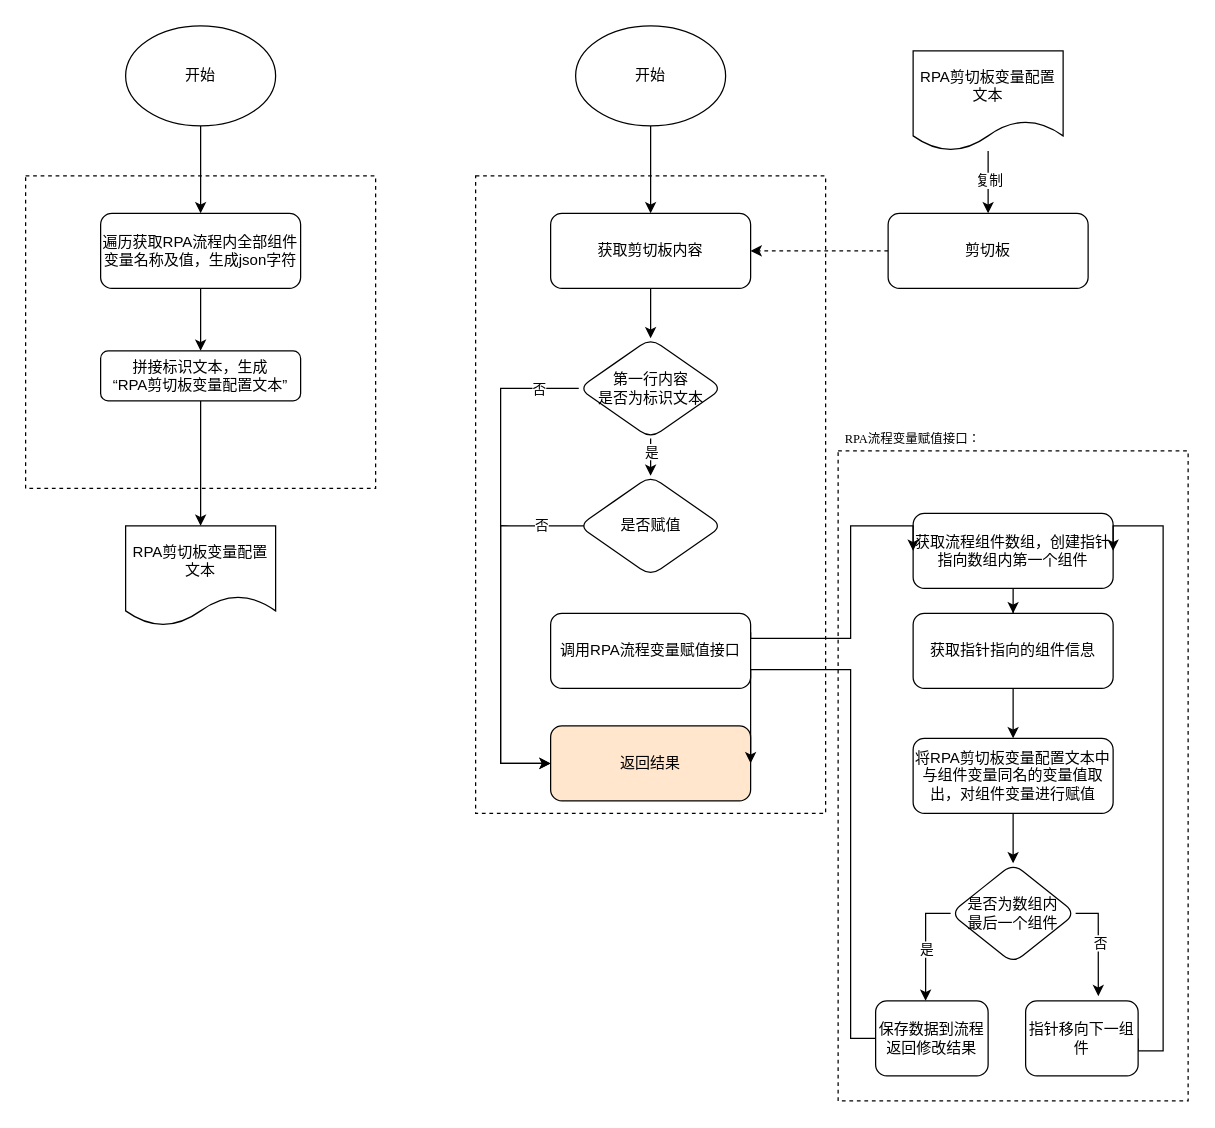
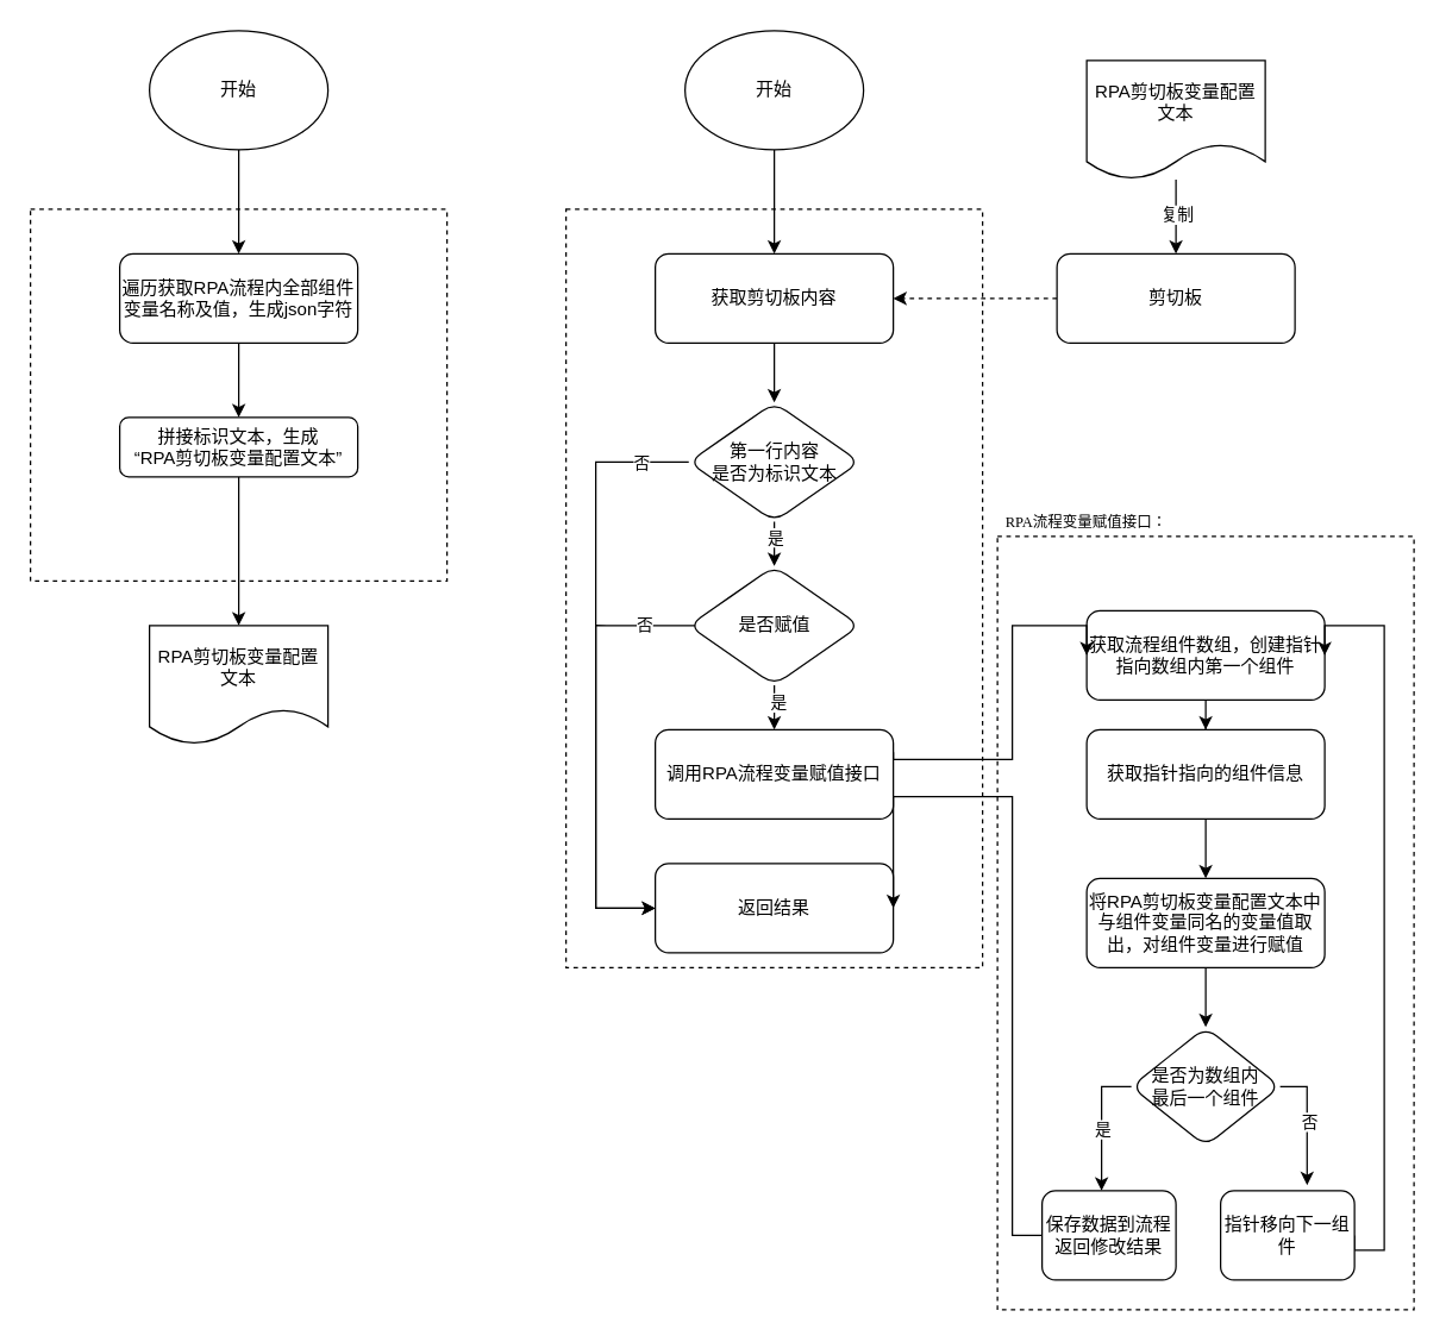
  <mxCell id="0" />
  <mxCell id="1" parent="0" />
  <mxCell id="2" value="" style="rounded=0;whiteSpace=wrap;html=1;dashed=1;rotation=0;" parent="1" vertex="1"><mxGeometry x="670" y="360" width="280" height="520" as="geometry"><mxPoint x="11" as="offset" /></mxGeometry></mxCell>
  <mxCell id="3" value="" style="rounded=0;whiteSpace=wrap;html=1;dashed=1;" parent="1" vertex="1"><mxGeometry x="380" y="140" width="280" height="510" as="geometry" /></mxCell>
  <mxCell id="4" value="" style="rounded=0;whiteSpace=wrap;html=1;dashed=1;" parent="1" vertex="1"><mxGeometry x="20" y="140" width="280" height="250" as="geometry" /></mxCell>
  <mxCell id="5" style="edgeStyle=orthogonalEdgeStyle;rounded=0;orthogonalLoop=1;jettySize=auto;html=1;entryX=0.5;entryY=0;entryDx=0;entryDy=0;" parent="1" source="6" target="8" edge="1"><mxGeometry relative="1" as="geometry" /></mxCell>
  <mxCell id="6" value="开始" style="ellipse;whiteSpace=wrap;html=1;" parent="1" vertex="1"><mxGeometry x="100" y="20" width="120" height="80" as="geometry" /></mxCell>
  <mxCell id="7" value="" style="edgeStyle=orthogonalEdgeStyle;rounded=0;orthogonalLoop=1;jettySize=auto;html=1;" parent="1" source="8" target="10" edge="1"><mxGeometry relative="1" as="geometry" /></mxCell>
  <mxCell id="8" value="遍历获取RPA流程内全部组件变量名称及值，生成json字符" style="rounded=1;whiteSpace=wrap;html=1;" parent="1" vertex="1"><mxGeometry x="80" y="170" width="160" height="60" as="geometry" /></mxCell>
  <mxCell id="9" style="edgeStyle=orthogonalEdgeStyle;rounded=0;orthogonalLoop=1;jettySize=auto;html=1;" parent="1" source="10" target="11" edge="1"><mxGeometry relative="1" as="geometry" /></mxCell>
  <mxCell id="10" value="拼接标识文本，生成&lt;br&gt;“RPA剪切板变量配置文本”" style="rounded=1;whiteSpace=wrap;html=1;" parent="1" vertex="1"><mxGeometry x="80" y="280" width="160" height="40" as="geometry" /></mxCell>
  <mxCell id="11" value="RPA剪切板变量配置文本" style="shape=document;whiteSpace=wrap;html=1;boundedLbl=1;" parent="1" vertex="1"><mxGeometry x="100" y="420" width="120" height="80" as="geometry" /></mxCell>
  <mxCell id="12" style="edgeStyle=orthogonalEdgeStyle;rounded=0;orthogonalLoop=1;jettySize=auto;html=1;" parent="1" source="14" target="16" edge="1"><mxGeometry relative="1" as="geometry" /></mxCell>
  <mxCell id="13" value="复制" style="edgeLabel;html=1;align=center;verticalAlign=middle;resizable=0;points=[];" parent="12" vertex="1" connectable="0"><mxGeometry x="-0.082" relative="1" as="geometry"><mxPoint as="offset" /></mxGeometry></mxCell>
  <mxCell id="14" value="RPA剪切板变量配置文本" style="shape=document;whiteSpace=wrap;html=1;boundedLbl=1;" parent="1" vertex="1"><mxGeometry x="730" y="40" width="120" height="80" as="geometry" /></mxCell>
  <mxCell id="15" style="edgeStyle=orthogonalEdgeStyle;rounded=0;orthogonalLoop=1;jettySize=auto;html=1;entryX=1;entryY=0.5;entryDx=0;entryDy=0;dashed=1;" parent="1" source="16" target="18" edge="1"><mxGeometry relative="1" as="geometry" /></mxCell>
  <mxCell id="16" value="剪切板" style="rounded=1;whiteSpace=wrap;html=1;" parent="1" vertex="1"><mxGeometry x="710" y="170" width="160" height="60" as="geometry" /></mxCell>
  <mxCell id="17" style="edgeStyle=orthogonalEdgeStyle;rounded=0;orthogonalLoop=1;jettySize=auto;html=1;entryX=0.5;entryY=0;entryDx=0;entryDy=0;" parent="1" source="18" target="25" edge="1"><mxGeometry relative="1" as="geometry" /></mxCell>
  <mxCell id="18" value="获取剪切板内容" style="rounded=1;whiteSpace=wrap;html=1;" parent="1" vertex="1"><mxGeometry x="440" y="170" width="160" height="60" as="geometry" /></mxCell>
  <mxCell id="19" style="edgeStyle=orthogonalEdgeStyle;rounded=0;orthogonalLoop=1;jettySize=auto;html=1;entryX=0.5;entryY=0;entryDx=0;entryDy=0;" parent="1" source="20" target="18" edge="1"><mxGeometry relative="1" as="geometry" /></mxCell>
  <mxCell id="20" value="开始" style="ellipse;whiteSpace=wrap;html=1;" parent="1" vertex="1"><mxGeometry x="460" y="20" width="120" height="80" as="geometry" /></mxCell>
  <mxCell id="21" value="" style="edgeStyle=orthogonalEdgeStyle;rounded=0;orthogonalLoop=1;jettySize=auto;html=1;" parent="1" source="25" target="30" edge="1"><mxGeometry relative="1" as="geometry"><mxPoint x="520" y="370" as="targetPoint" /></mxGeometry></mxCell>
  <mxCell id="22" value="是" style="edgeLabel;html=1;align=center;verticalAlign=middle;resizable=0;points=[];" parent="21" vertex="1" connectable="0"><mxGeometry x="0.041" y="-2" relative="1" as="geometry"><mxPoint x="-2" y="-4" as="offset" /></mxGeometry></mxCell>
  <mxCell id="23" style="edgeStyle=orthogonalEdgeStyle;rounded=0;orthogonalLoop=1;jettySize=auto;html=1;entryX=0;entryY=0.5;entryDx=0;entryDy=0;exitX=0;exitY=0.5;exitDx=0;exitDy=0;" parent="1" source="25" target="47" edge="1"><mxGeometry relative="1" as="geometry"><Array as="points"><mxPoint x="400" y="310" /><mxPoint x="400" y="610" /></Array></mxGeometry></mxCell>
  <mxCell id="24" value="否" style="edgeLabel;html=1;align=center;verticalAlign=middle;resizable=0;points=[];" vertex="1" connectable="0" parent="23"><mxGeometry x="-0.814" y="-1" relative="1" as="geometry"><mxPoint x="5" y="1" as="offset" /></mxGeometry></mxCell>
  <mxCell id="25" value="第一行内容&lt;br&gt;是否为标识文本" style="rhombus;whiteSpace=wrap;html=1;rounded=1;" parent="1" vertex="1"><mxGeometry x="462.5" y="270" width="115" height="80" as="geometry" /></mxCell>
  <mxCell id="26" style="edgeStyle=orthogonalEdgeStyle;rounded=0;orthogonalLoop=1;jettySize=auto;html=1;entryX=0;entryY=0.5;entryDx=0;entryDy=0;exitX=0.054;exitY=0.499;exitDx=0;exitDy=0;exitPerimeter=0;" parent="1" source="30" target="47" edge="1"><mxGeometry relative="1" as="geometry"><Array as="points"><mxPoint x="400" y="420" /><mxPoint x="400" y="610" /></Array></mxGeometry></mxCell>
  <mxCell id="27" value="否" style="edgeLabel;html=1;align=center;verticalAlign=middle;resizable=0;points=[];" parent="26" vertex="1" connectable="0"><mxGeometry x="-0.825" relative="1" as="geometry"><mxPoint x="-10" as="offset" /></mxGeometry></mxCell>
+ <mxCell id="28" value="" style="edgeStyle=orthogonalEdgeStyle;rounded=0;orthogonalLoop=1;jettySize=auto;html=1;" parent="1" source="30" target="39" edge="1"><mxGeometry relative="1" as="geometry" /></mxCell>
+ <mxCell id="29" value="是" style="edgeLabel;html=1;align=center;verticalAlign=middle;resizable=0;points=[];" parent="28" vertex="1" connectable="0"><mxGeometry x="0.24" y="2" relative="1" as="geometry"><mxPoint as="offset" /></mxGeometry></mxCell>
  <mxCell id="30" value="是否赋值" style="rhombus;whiteSpace=wrap;html=1;rounded=1;" parent="1" vertex="1"><mxGeometry x="462.5" y="380" width="115" height="80" as="geometry" /></mxCell>
  <mxCell id="31" style="edgeStyle=orthogonalEdgeStyle;rounded=0;orthogonalLoop=1;jettySize=auto;html=1;" parent="1" source="32" target="35" edge="1"><mxGeometry relative="1" as="geometry" /></mxCell>
  <mxCell id="32" value="获取流程组件数组，创建指针指向数组内第一个组件" style="rounded=1;whiteSpace=wrap;html=1;" parent="1" vertex="1"><mxGeometry x="730" y="410" width="160" height="60" as="geometry" /></mxCell>
  <mxCell id="33" value="&lt;p style=&quot;margin: 0pt 0pt 0.0pt; text-align: start;&quot; class=&quot;MsoNormal&quot;&gt;&lt;font face=&quot;Times New Roman&quot;&gt;RPA流程变量赋值接口：&lt;/font&gt;&lt;br&gt;&lt;/p&gt;" style="text;html=1;strokeColor=none;fillColor=none;align=center;verticalAlign=middle;whiteSpace=wrap;rounded=0;fontSize=10;" parent="1" vertex="1"><mxGeometry x="670" y="340" width="120" height="20" as="geometry" /></mxCell>
  <mxCell id="34" style="edgeStyle=orthogonalEdgeStyle;rounded=0;orthogonalLoop=1;jettySize=auto;html=1;" parent="1" source="35" target="37" edge="1"><mxGeometry relative="1" as="geometry" /></mxCell>
  <mxCell id="35" value="获取指针指向的组件信息" style="rounded=1;whiteSpace=wrap;html=1;" parent="1" vertex="1"><mxGeometry x="730" y="490" width="160" height="60" as="geometry" /></mxCell>
  <mxCell id="36" value="" style="rounded=0;orthogonalLoop=1;jettySize=auto;html=1;edgeStyle=orthogonalEdgeStyle;" parent="1" source="37" target="44" edge="1"><mxGeometry relative="1" as="geometry" /></mxCell>
  <mxCell id="37" value="将RPA剪切板变量配置文本中与组件变量同名的变量值取出，对组件变量进行赋值" style="rounded=1;whiteSpace=wrap;html=1;" parent="1" vertex="1"><mxGeometry x="730" y="590" width="160" height="60" as="geometry" /></mxCell>
  <mxCell id="38" style="edgeStyle=orthogonalEdgeStyle;rounded=0;orthogonalLoop=1;jettySize=auto;html=1;entryX=0;entryY=0.5;entryDx=0;entryDy=0;exitX=1;exitY=0.25;exitDx=0;exitDy=0;" parent="1" source="39" target="32" edge="1"><mxGeometry relative="1" as="geometry"><Array as="points"><mxPoint x="600" y="510" /><mxPoint x="680" y="510" /><mxPoint x="680" y="420" /></Array></mxGeometry></mxCell>
  <mxCell id="39" value="调用RPA流程变量赋值接口" style="rounded=1;whiteSpace=wrap;html=1;" parent="1" vertex="1"><mxGeometry x="440" y="490" width="160" height="60" as="geometry" /></mxCell>
  <mxCell id="40" value="" style="edgeStyle=orthogonalEdgeStyle;rounded=0;orthogonalLoop=1;jettySize=auto;html=1;exitX=0;exitY=0.5;exitDx=0;exitDy=0;" parent="1" source="44" target="49" edge="1"><mxGeometry relative="1" as="geometry"><Array as="points"><mxPoint x="740" y="730" /></Array></mxGeometry></mxCell>
  <mxCell id="41" value="是" style="edgeLabel;html=1;align=center;verticalAlign=middle;resizable=0;points=[];" parent="40" vertex="1" connectable="0"><mxGeometry x="0.063" relative="1" as="geometry"><mxPoint as="offset" /></mxGeometry></mxCell>
  <mxCell id="42" style="edgeStyle=orthogonalEdgeStyle;rounded=0;orthogonalLoop=1;jettySize=auto;html=1;entryX=0.646;entryY=-0.063;entryDx=0;entryDy=0;exitX=1;exitY=0.5;exitDx=0;exitDy=0;entryPerimeter=0;" parent="1" source="44" target="46" edge="1"><mxGeometry relative="1" as="geometry"><Array as="points"><mxPoint x="878" y="730" /></Array></mxGeometry></mxCell>
  <mxCell id="43" value="否" style="edgeLabel;html=1;align=center;verticalAlign=middle;resizable=0;points=[];" parent="42" vertex="1" connectable="0"><mxGeometry x="0.005" y="1" relative="1" as="geometry"><mxPoint as="offset" /></mxGeometry></mxCell>
  <mxCell id="44" value="是否为数组内&lt;br&gt;最后一个组件" style="rhombus;whiteSpace=wrap;html=1;rounded=1;" parent="1" vertex="1"><mxGeometry x="760" y="690" width="100" height="80" as="geometry" /></mxCell>
  <mxCell id="45" style="edgeStyle=orthogonalEdgeStyle;rounded=0;orthogonalLoop=1;jettySize=auto;html=1;entryX=1;entryY=0.5;entryDx=0;entryDy=0;exitX=1;exitY=0.5;exitDx=0;exitDy=0;" parent="1" source="46" target="32" edge="1"><mxGeometry relative="1" as="geometry"><Array as="points"><mxPoint x="910" y="840" /><mxPoint x="930" y="840" /><mxPoint x="930" y="420" /></Array></mxGeometry></mxCell>
  <mxCell id="46" value="指针移向下一组件" style="rounded=1;whiteSpace=wrap;html=1;" parent="1" vertex="1"><mxGeometry x="820" y="800" width="90" height="60" as="geometry" /></mxCell>
- <mxCell id="47" value="返回结果" style="rounded=1;whiteSpace=wrap;html=1;fillColor=#ffe6cc;" parent="1" vertex="1"><mxGeometry x="440" y="580" width="160" height="60" as="geometry" /></mxCell>
+ <mxCell id="47" value="返回结果" style="rounded=1;whiteSpace=wrap;html=1;" parent="1" vertex="1"><mxGeometry x="440" y="580" width="160" height="60" as="geometry" /></mxCell>
  <mxCell id="48" style="edgeStyle=orthogonalEdgeStyle;rounded=0;orthogonalLoop=1;jettySize=auto;html=1;entryX=1;entryY=0.5;entryDx=0;entryDy=0;exitX=0;exitY=0.5;exitDx=0;exitDy=0;" parent="1" source="49" target="47" edge="1"><mxGeometry relative="1" as="geometry"><Array as="points"><mxPoint x="680" y="830" /><mxPoint x="680" y="535" /><mxPoint x="600" y="535" /></Array></mxGeometry></mxCell>
  <mxCell id="49" value="保存数据到流程&lt;br&gt;返回修改结果" style="rounded=1;whiteSpace=wrap;html=1;" parent="1" vertex="1"><mxGeometry x="700" y="800" width="90" height="60" as="geometry" /></mxCell>
